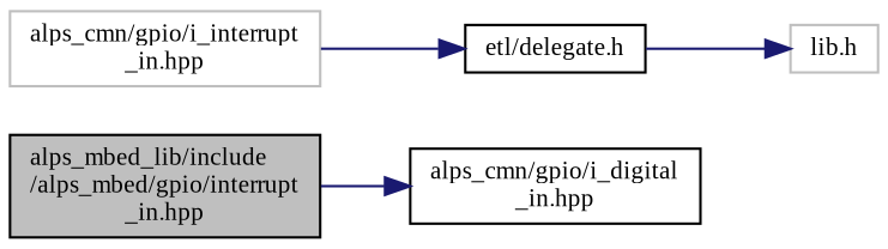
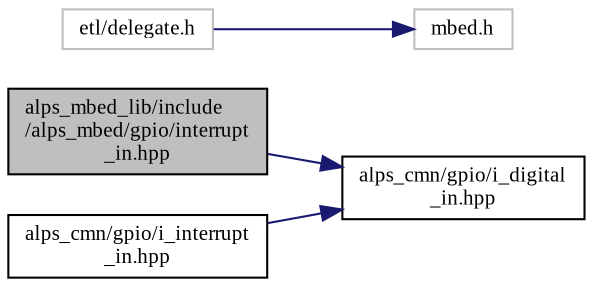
  digraph {
    fontname="Liberation Serif"
    rankdir=LR
    node [color=black fillcolor=white fontname="Liberation Serif" fontsize=10 shape=record style=filled]
    edge [color=midnightblue fontname="Liberation Serif" fontsize=10 labelfontname=Helvetica labelfontsize=10 style=solid]
    n1 [fillcolor=grey75 fontcolor=black height=0.2 label="alps_mbed_lib/include\l/alps_mbed/gpio/interrupt\l_in.hpp" width=0.4]
    n2 [height=0.2 label="alps_cmn/gpio/i_digital\l_in.hpp" width=0.4]
-   n3 [color=grey75 height=0.2 label="lib.h" width=0.4]
-   n4 [color=grey75 height=0.2 label="alps_cmn/gpio/i_interrupt\l_in.hpp" width=0.4]
-   n5 [height=0.2 label="etl/delegate.h" width=0.4]
+   n3 [color=grey75 height=0.2 label="mbed.h" width=0.4]
+   n4 [height=0.2 label="alps_cmn/gpio/i_interrupt\l_in.hpp" width=0.4]
+   n5 [color=grey75 height=0.2 label="etl/delegate.h" width=0.4]
    n1 -> n2
-   n4 -> n5
+   n4 -> n2
    n5 -> n3
  }
